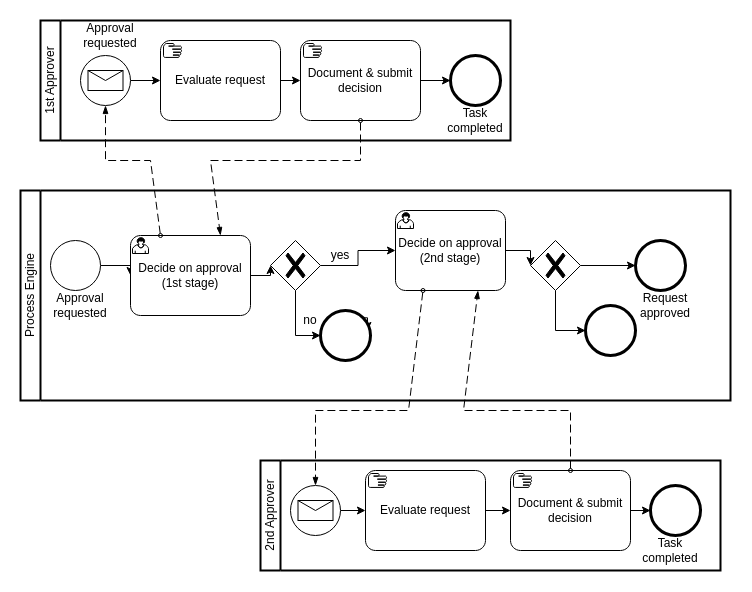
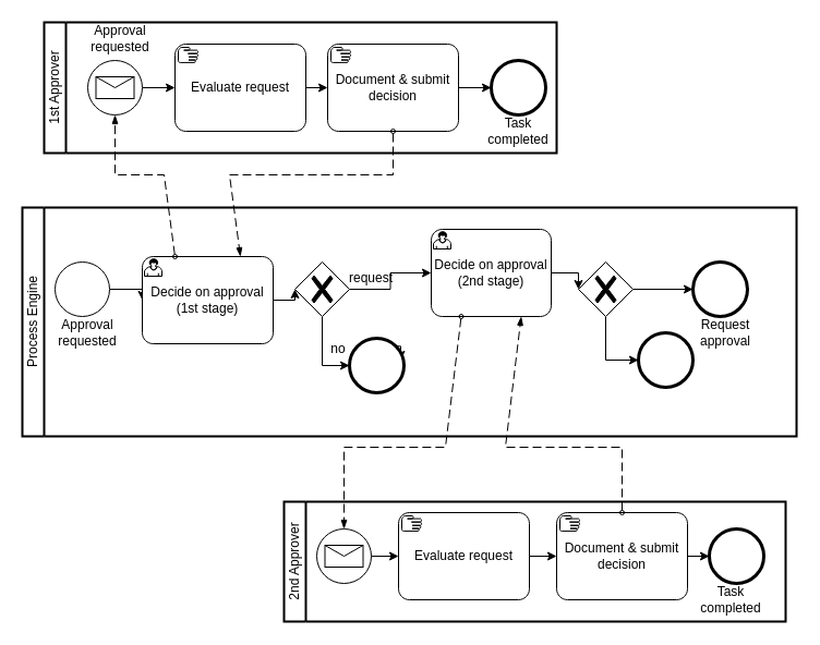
  <mxCell id="0" />
  <mxCell id="1" parent="0" />
  <mxCell id="2" value="1st Approver" style="swimlane;html=1;startSize=20;fontStyle=0;collapsible=0;horizontal=0;swimlaneLine=1;swimlaneFillColor=#ffffff;strokeWidth=2;whiteSpace=wrap;" vertex="1" parent="1"><mxGeometry x="40" y="20" width="470" height="120" as="geometry" /></mxCell>
  <mxCell id="3" style="edgeStyle=orthogonalEdgeStyle;rounded=0;orthogonalLoop=1;jettySize=auto;html=1;exitX=1;exitY=0.5;exitDx=0;exitDy=0;exitPerimeter=0;entryX=0;entryY=0.5;entryDx=0;entryDy=0;entryPerimeter=0;" edge="1" parent="2" source="4" target="6"><mxGeometry relative="1" as="geometry" /></mxCell>
  <mxCell id="4" value="" style="points=[[0.145,0.145,0],[0.5,0,0],[0.855,0.145,0],[1,0.5,0],[0.855,0.855,0],[0.5,1,0],[0.145,0.855,0],[0,0.5,0]];shape=mxgraph.bpmn.event;html=1;verticalLabelPosition=bottom;labelBackgroundColor=#ffffff;verticalAlign=top;align=center;perimeter=ellipsePerimeter;outlineConnect=0;aspect=fixed;outline=standard;symbol=message;" vertex="1" parent="2"><mxGeometry x="40" y="35" width="50" height="50" as="geometry" /></mxCell>
  <mxCell id="5" style="edgeStyle=orthogonalEdgeStyle;rounded=0;orthogonalLoop=1;jettySize=auto;html=1;exitX=1;exitY=0.5;exitDx=0;exitDy=0;exitPerimeter=0;entryX=0;entryY=0.5;entryDx=0;entryDy=0;entryPerimeter=0;" edge="1" parent="2" source="6" target="8"><mxGeometry relative="1" as="geometry" /></mxCell>
  <mxCell id="6" value="Evaluate request" style="points=[[0.25,0,0],[0.5,0,0],[0.75,0,0],[1,0.25,0],[1,0.5,0],[1,0.75,0],[0.75,1,0],[0.5,1,0],[0.25,1,0],[0,0.75,0],[0,0.5,0],[0,0.25,0]];shape=mxgraph.bpmn.task;whiteSpace=wrap;rectStyle=rounded;size=10;html=1;container=1;expand=0;collapsible=0;taskMarker=manual;" vertex="1" parent="2"><mxGeometry x="120" y="20" width="120" height="80" as="geometry" /></mxCell>
  <mxCell id="7" style="edgeStyle=orthogonalEdgeStyle;rounded=0;orthogonalLoop=1;jettySize=auto;html=1;exitX=1;exitY=0.5;exitDx=0;exitDy=0;exitPerimeter=0;entryX=0;entryY=0.5;entryDx=0;entryDy=0;entryPerimeter=0;" edge="1" parent="2" source="8" target="9"><mxGeometry relative="1" as="geometry"><mxPoint x="410" y="45" as="targetPoint" /></mxGeometry></mxCell>
  <mxCell id="8" value="Document &amp;amp; submit decision" style="points=[[0.25,0,0],[0.5,0,0],[0.75,0,0],[1,0.25,0],[1,0.5,0],[1,0.75,0],[0.75,1,0],[0.5,1,0],[0.25,1,0],[0,0.75,0],[0,0.5,0],[0,0.25,0]];shape=mxgraph.bpmn.task;whiteSpace=wrap;rectStyle=rounded;size=10;html=1;container=1;expand=0;collapsible=0;taskMarker=manual;" vertex="1" parent="2"><mxGeometry x="260" y="20" width="120" height="80" as="geometry" /></mxCell>
  <mxCell id="9" value="" style="points=[[0.145,0.145,0],[0.5,0,0],[0.855,0.145,0],[1,0.5,0],[0.855,0.855,0],[0.5,1,0],[0.145,0.855,0],[0,0.5,0]];shape=mxgraph.bpmn.event;html=1;verticalLabelPosition=bottom;labelBackgroundColor=#ffffff;verticalAlign=top;align=center;perimeter=ellipsePerimeter;outlineConnect=0;aspect=fixed;outline=end;symbol=terminate2;" vertex="1" parent="2"><mxGeometry x="410" y="35" width="50" height="50" as="geometry" /></mxCell>
  <mxCell id="10" value="Task completed" style="text;html=1;strokeColor=none;fillColor=none;align=center;verticalAlign=middle;whiteSpace=wrap;rounded=0;" vertex="1" parent="2"><mxGeometry x="395" y="85" width="80" height="30" as="geometry" /></mxCell>
  <mxCell id="11" value="Approval requested" style="text;html=1;strokeColor=none;fillColor=none;align=center;verticalAlign=middle;whiteSpace=wrap;rounded=0;" vertex="1" parent="2"><mxGeometry x="30" width="80" height="30" as="geometry" /></mxCell>
  <mxCell id="12" value="Process Engine" style="swimlane;html=1;startSize=20;fontStyle=0;collapsible=0;horizontal=0;swimlaneLine=1;swimlaneFillColor=#ffffff;strokeWidth=2;whiteSpace=wrap;" vertex="1" parent="1"><mxGeometry x="20" y="190" width="710" height="210" as="geometry" /></mxCell>
  <mxCell id="13" style="edgeStyle=orthogonalEdgeStyle;rounded=0;orthogonalLoop=1;jettySize=auto;html=1;exitX=1;exitY=0.5;exitDx=0;exitDy=0;exitPerimeter=0;entryX=0;entryY=0.5;entryDx=0;entryDy=0;entryPerimeter=0;" edge="1" parent="12" source="14" target="16"><mxGeometry relative="1" as="geometry" /></mxCell>
  <mxCell id="14" value="" style="points=[[0.145,0.145,0],[0.5,0,0],[0.855,0.145,0],[1,0.5,0],[0.855,0.855,0],[0.5,1,0],[0.145,0.855,0],[0,0.5,0]];shape=mxgraph.bpmn.event;html=1;verticalLabelPosition=bottom;labelBackgroundColor=#ffffff;verticalAlign=top;align=center;perimeter=ellipsePerimeter;outlineConnect=0;aspect=fixed;outline=standard;symbol=general;" vertex="1" parent="12"><mxGeometry x="30" y="50" width="50" height="50" as="geometry" /></mxCell>
  <mxCell id="15" style="edgeStyle=orthogonalEdgeStyle;rounded=0;orthogonalLoop=1;jettySize=auto;html=1;exitX=1;exitY=0.5;exitDx=0;exitDy=0;exitPerimeter=0;" edge="1" parent="12" source="16"><mxGeometry relative="1" as="geometry"><mxPoint x="250" y="75" as="targetPoint" /></mxGeometry></mxCell>
  <mxCell id="16" value="Decide on approval (1st stage)" style="points=[[0.25,0,0],[0.5,0,0],[0.75,0,0],[1,0.25,0],[1,0.5,0],[1,0.75,0],[0.75,1,0],[0.5,1,0],[0.25,1,0],[0,0.75,0],[0,0.5,0],[0,0.25,0]];shape=mxgraph.bpmn.task;whiteSpace=wrap;rectStyle=rounded;size=10;html=1;container=1;expand=0;collapsible=0;taskMarker=user;" vertex="1" parent="12"><mxGeometry x="110" y="45" width="120" height="80" as="geometry" /></mxCell>
  <mxCell id="17" value="Approval requested" style="text;html=1;strokeColor=none;fillColor=none;align=center;verticalAlign=middle;whiteSpace=wrap;rounded=0;" vertex="1" parent="12"><mxGeometry x="20" y="100" width="80" height="30" as="geometry" /></mxCell>
  <mxCell id="18" style="edgeStyle=orthogonalEdgeStyle;rounded=0;orthogonalLoop=1;jettySize=auto;html=1;exitX=1;exitY=0.5;exitDx=0;exitDy=0;exitPerimeter=0;entryX=0;entryY=0.5;entryDx=0;entryDy=0;entryPerimeter=0;" edge="1" parent="12" source="20" target="22"><mxGeometry relative="1" as="geometry" /></mxCell>
  <mxCell id="19" style="edgeStyle=orthogonalEdgeStyle;rounded=0;orthogonalLoop=1;jettySize=auto;html=1;exitX=0.5;exitY=1;exitDx=0;exitDy=0;exitPerimeter=0;entryX=0;entryY=0.5;entryDx=0;entryDy=0;entryPerimeter=0;" edge="1" parent="12" source="20" target="25"><mxGeometry relative="1" as="geometry" /></mxCell>
  <mxCell id="20" value="" style="points=[[0.25,0.25,0],[0.5,0,0],[0.75,0.25,0],[1,0.5,0],[0.75,0.75,0],[0.5,1,0],[0.25,0.75,0],[0,0.5,0]];shape=mxgraph.bpmn.gateway2;html=1;verticalLabelPosition=bottom;labelBackgroundColor=#ffffff;verticalAlign=top;align=center;perimeter=rhombusPerimeter;outlineConnect=0;outline=none;symbol=none;gwType=exclusive;" vertex="1" parent="12"><mxGeometry x="250" y="50" width="50" height="50" as="geometry" /></mxCell>
  <mxCell id="21" style="edgeStyle=orthogonalEdgeStyle;rounded=0;orthogonalLoop=1;jettySize=auto;html=1;exitX=1;exitY=0.5;exitDx=0;exitDy=0;exitPerimeter=0;entryX=0;entryY=0.5;entryDx=0;entryDy=0;entryPerimeter=0;" edge="1" parent="12" source="22" target="29"><mxGeometry relative="1" as="geometry" /></mxCell>
  <mxCell id="22" value="Decide on approval (2nd stage)" style="points=[[0.25,0,0],[0.5,0,0],[0.75,0,0],[1,0.25,0],[1,0.5,0],[1,0.75,0],[0.75,1,0],[0.5,1,0],[0.25,1,0],[0,0.75,0],[0,0.5,0],[0,0.25,0]];shape=mxgraph.bpmn.task;whiteSpace=wrap;rectStyle=rounded;size=10;html=1;container=1;expand=0;collapsible=0;taskMarker=user;" vertex="1" parent="12"><mxGeometry x="375" y="20" width="110" height="80" as="geometry" /></mxCell>
- <mxCell id="23" value="yes" style="text;html=1;strokeColor=none;fillColor=none;align=center;verticalAlign=middle;whiteSpace=wrap;rounded=0;" vertex="1" parent="12"><mxGeometry x="280" y="50" width="80" height="30" as="geometry" /></mxCell>
+ <mxCell id="23" value="request" style="text;html=1;strokeColor=none;fillColor=none;align=center;verticalAlign=middle;whiteSpace=wrap;rounded=0;" vertex="1" parent="12"><mxGeometry x="280" y="50" width="80" height="30" as="geometry" /></mxCell>
  <mxCell id="24" style="edgeStyle=orthogonalEdgeStyle;rounded=0;orthogonalLoop=1;jettySize=auto;html=1;exitX=0.855;exitY=0.145;exitDx=0;exitDy=0;exitPerimeter=0;" edge="1" parent="12" source="25"><mxGeometry relative="1" as="geometry"><mxPoint x="347" y="140" as="targetPoint" /></mxGeometry></mxCell>
  <mxCell id="25" value="" style="points=[[0.145,0.145,0],[0.5,0,0],[0.855,0.145,0],[1,0.5,0],[0.855,0.855,0],[0.5,1,0],[0.145,0.855,0],[0,0.5,0]];shape=mxgraph.bpmn.event;html=1;verticalLabelPosition=bottom;labelBackgroundColor=#ffffff;verticalAlign=top;align=center;perimeter=ellipsePerimeter;outlineConnect=0;aspect=fixed;outline=end;symbol=terminate2;" vertex="1" parent="12"><mxGeometry x="300" y="120" width="50" height="50" as="geometry" /></mxCell>
  <mxCell id="26" value="no" style="text;html=1;strokeColor=none;fillColor=none;align=center;verticalAlign=middle;whiteSpace=wrap;rounded=0;" vertex="1" parent="12"><mxGeometry x="250" y="115" width="80" height="30" as="geometry" /></mxCell>
  <mxCell id="27" style="edgeStyle=orthogonalEdgeStyle;rounded=0;orthogonalLoop=1;jettySize=auto;html=1;exitX=1;exitY=0.5;exitDx=0;exitDy=0;exitPerimeter=0;entryX=0;entryY=0.5;entryDx=0;entryDy=0;entryPerimeter=0;" edge="1" parent="12" source="29" target="30"><mxGeometry relative="1" as="geometry" /></mxCell>
  <mxCell id="28" style="edgeStyle=orthogonalEdgeStyle;rounded=0;orthogonalLoop=1;jettySize=auto;html=1;exitX=0.5;exitY=1;exitDx=0;exitDy=0;exitPerimeter=0;entryX=0;entryY=0.5;entryDx=0;entryDy=0;entryPerimeter=0;" edge="1" parent="12" source="29" target="32"><mxGeometry relative="1" as="geometry" /></mxCell>
  <mxCell id="29" value="" style="points=[[0.25,0.25,0],[0.5,0,0],[0.75,0.25,0],[1,0.5,0],[0.75,0.75,0],[0.5,1,0],[0.25,0.75,0],[0,0.5,0]];shape=mxgraph.bpmn.gateway2;html=1;verticalLabelPosition=bottom;labelBackgroundColor=#ffffff;verticalAlign=top;align=center;perimeter=rhombusPerimeter;outlineConnect=0;outline=none;symbol=none;gwType=exclusive;" vertex="1" parent="12"><mxGeometry x="510" y="50" width="50" height="50" as="geometry" /></mxCell>
  <mxCell id="30" value="" style="points=[[0.145,0.145,0],[0.5,0,0],[0.855,0.145,0],[1,0.5,0],[0.855,0.855,0],[0.5,1,0],[0.145,0.855,0],[0,0.5,0]];shape=mxgraph.bpmn.event;html=1;verticalLabelPosition=bottom;labelBackgroundColor=#ffffff;verticalAlign=top;align=center;perimeter=ellipsePerimeter;outlineConnect=0;aspect=fixed;outline=end;symbol=terminate2;" vertex="1" parent="12"><mxGeometry x="615" y="50" width="50" height="50" as="geometry" /></mxCell>
- <mxCell id="31" value="Request approved" style="text;html=1;strokeColor=none;fillColor=none;align=center;verticalAlign=middle;whiteSpace=wrap;rounded=0;" vertex="1" parent="12"><mxGeometry x="610" y="100" width="70" height="30" as="geometry" /></mxCell>
+ <mxCell id="31" value="Request approval" style="text;html=1;strokeColor=none;fillColor=none;align=center;verticalAlign=middle;whiteSpace=wrap;rounded=0;" vertex="1" parent="12"><mxGeometry x="610" y="100" width="70" height="30" as="geometry" /></mxCell>
  <mxCell id="32" value="" style="points=[[0.145,0.145,0],[0.5,0,0],[0.855,0.145,0],[1,0.5,0],[0.855,0.855,0],[0.5,1,0],[0.145,0.855,0],[0,0.5,0]];shape=mxgraph.bpmn.event;html=1;verticalLabelPosition=bottom;labelBackgroundColor=#ffffff;verticalAlign=top;align=center;perimeter=ellipsePerimeter;outlineConnect=0;aspect=fixed;outline=end;symbol=terminate2;" vertex="1" parent="12"><mxGeometry x="565" y="115" width="50" height="50" as="geometry" /></mxCell>
  <mxCell id="33" value="2nd Approver" style="swimlane;html=1;startSize=20;fontStyle=0;collapsible=0;horizontal=0;swimlaneLine=1;swimlaneFillColor=#ffffff;strokeWidth=2;whiteSpace=wrap;" vertex="1" parent="1"><mxGeometry x="260" y="460" width="460" height="110" as="geometry" /></mxCell>
  <mxCell id="34" style="edgeStyle=orthogonalEdgeStyle;rounded=0;orthogonalLoop=1;jettySize=auto;html=1;exitX=1;exitY=0.5;exitDx=0;exitDy=0;exitPerimeter=0;entryX=0;entryY=0.5;entryDx=0;entryDy=0;entryPerimeter=0;" edge="1" parent="33" source="35" target="37"><mxGeometry relative="1" as="geometry" /></mxCell>
  <mxCell id="35" value="" style="points=[[0.145,0.145,0],[0.5,0,0],[0.855,0.145,0],[1,0.5,0],[0.855,0.855,0],[0.5,1,0],[0.145,0.855,0],[0,0.5,0]];shape=mxgraph.bpmn.event;html=1;verticalLabelPosition=bottom;labelBackgroundColor=#ffffff;verticalAlign=top;align=center;perimeter=ellipsePerimeter;outlineConnect=0;aspect=fixed;outline=standard;symbol=message;" vertex="1" parent="33"><mxGeometry x="30" y="25" width="50" height="50" as="geometry" /></mxCell>
  <mxCell id="36" style="edgeStyle=orthogonalEdgeStyle;rounded=0;orthogonalLoop=1;jettySize=auto;html=1;exitX=1;exitY=0.5;exitDx=0;exitDy=0;exitPerimeter=0;" edge="1" parent="33" source="37" target="39"><mxGeometry relative="1" as="geometry" /></mxCell>
  <mxCell id="37" value="Evaluate request" style="points=[[0.25,0,0],[0.5,0,0],[0.75,0,0],[1,0.25,0],[1,0.5,0],[1,0.75,0],[0.75,1,0],[0.5,1,0],[0.25,1,0],[0,0.75,0],[0,0.5,0],[0,0.25,0]];shape=mxgraph.bpmn.task;whiteSpace=wrap;rectStyle=rounded;size=10;html=1;container=1;expand=0;collapsible=0;taskMarker=manual;" vertex="1" parent="33"><mxGeometry x="105" y="10" width="120" height="80" as="geometry" /></mxCell>
  <mxCell id="38" style="edgeStyle=orthogonalEdgeStyle;rounded=0;orthogonalLoop=1;jettySize=auto;html=1;exitX=1;exitY=0.5;exitDx=0;exitDy=0;exitPerimeter=0;entryX=0;entryY=0.5;entryDx=0;entryDy=0;entryPerimeter=0;" edge="1" parent="33" source="39" target="40"><mxGeometry relative="1" as="geometry" /></mxCell>
  <mxCell id="39" value="Document &amp;amp; submit decision" style="points=[[0.25,0,0],[0.5,0,0],[0.75,0,0],[1,0.25,0],[1,0.5,0],[1,0.75,0],[0.75,1,0],[0.5,1,0],[0.25,1,0],[0,0.75,0],[0,0.5,0],[0,0.25,0]];shape=mxgraph.bpmn.task;whiteSpace=wrap;rectStyle=rounded;size=10;html=1;container=1;expand=0;collapsible=0;taskMarker=manual;" vertex="1" parent="33"><mxGeometry x="250" y="10" width="120" height="80" as="geometry" /></mxCell>
  <mxCell id="40" value="" style="points=[[0.145,0.145,0],[0.5,0,0],[0.855,0.145,0],[1,0.5,0],[0.855,0.855,0],[0.5,1,0],[0.145,0.855,0],[0,0.5,0]];shape=mxgraph.bpmn.event;html=1;verticalLabelPosition=bottom;labelBackgroundColor=#ffffff;verticalAlign=top;align=center;perimeter=ellipsePerimeter;outlineConnect=0;aspect=fixed;outline=end;symbol=terminate2;" vertex="1" parent="33"><mxGeometry x="390" y="25" width="50" height="50" as="geometry" /></mxCell>
  <mxCell id="41" value="Task completed" style="text;html=1;strokeColor=none;fillColor=none;align=center;verticalAlign=middle;whiteSpace=wrap;rounded=0;" vertex="1" parent="33"><mxGeometry x="370" y="75" width="80" height="30" as="geometry" /></mxCell>
  <mxCell id="42" value="" style="dashed=1;dashPattern=8 4;endArrow=blockThin;endFill=1;startArrow=oval;startFill=0;endSize=6;startSize=4;html=1;rounded=0;exitX=0.25;exitY=0;exitDx=0;exitDy=0;exitPerimeter=0;entryX=0.5;entryY=1;entryDx=0;entryDy=0;entryPerimeter=0;" edge="1" parent="1" source="16" target="4"><mxGeometry width="160" relative="1" as="geometry"><mxPoint x="410" y="160" as="sourcePoint" /><mxPoint x="310" y="170" as="targetPoint" /><Array as="points"><mxPoint x="150" y="160" /><mxPoint x="105" y="160" /></Array></mxGeometry></mxCell>
  <mxCell id="43" value="" style="dashed=1;dashPattern=8 4;endArrow=blockThin;endFill=1;startArrow=oval;startFill=0;endSize=6;startSize=4;html=1;rounded=0;exitX=0.25;exitY=1;exitDx=0;exitDy=0;exitPerimeter=0;entryX=0.5;entryY=0;entryDx=0;entryDy=0;entryPerimeter=0;" edge="1" parent="1" source="22" target="35"><mxGeometry width="160" relative="1" as="geometry"><mxPoint x="330" y="420" as="sourcePoint" /><mxPoint x="490" y="420" as="targetPoint" /><Array as="points"><mxPoint x="408" y="410" /><mxPoint x="315" y="410" /></Array></mxGeometry></mxCell>
  <mxCell id="44" value="" style="dashed=1;dashPattern=8 4;endArrow=blockThin;endFill=1;startArrow=oval;startFill=0;endSize=6;startSize=4;html=1;rounded=0;exitX=0.5;exitY=1;exitDx=0;exitDy=0;exitPerimeter=0;entryX=0.75;entryY=0;entryDx=0;entryDy=0;entryPerimeter=0;" edge="1" parent="1" source="8" target="16"><mxGeometry width="160" relative="1" as="geometry"><mxPoint x="310" y="250" as="sourcePoint" /><mxPoint x="470" y="250" as="targetPoint" /><Array as="points"><mxPoint x="360" y="160" /><mxPoint x="210" y="160" /></Array></mxGeometry></mxCell>
  <mxCell id="45" value="" style="dashed=1;dashPattern=8 4;endArrow=blockThin;endFill=1;startArrow=oval;startFill=0;endSize=6;startSize=4;html=1;rounded=0;exitX=0.5;exitY=0;exitDx=0;exitDy=0;exitPerimeter=0;entryX=0.75;entryY=1;entryDx=0;entryDy=0;entryPerimeter=0;" edge="1" parent="1" source="39" target="22"><mxGeometry width="160" relative="1" as="geometry"><mxPoint x="310" y="420" as="sourcePoint" /><mxPoint x="470" y="420" as="targetPoint" /><Array as="points"><mxPoint x="570" y="410" /><mxPoint x="463" y="410" /></Array></mxGeometry></mxCell>
